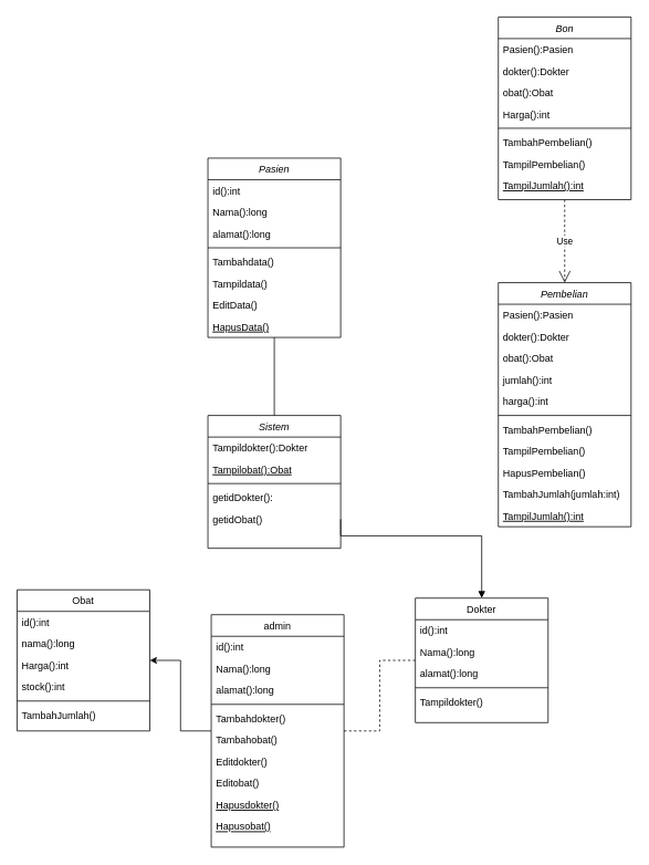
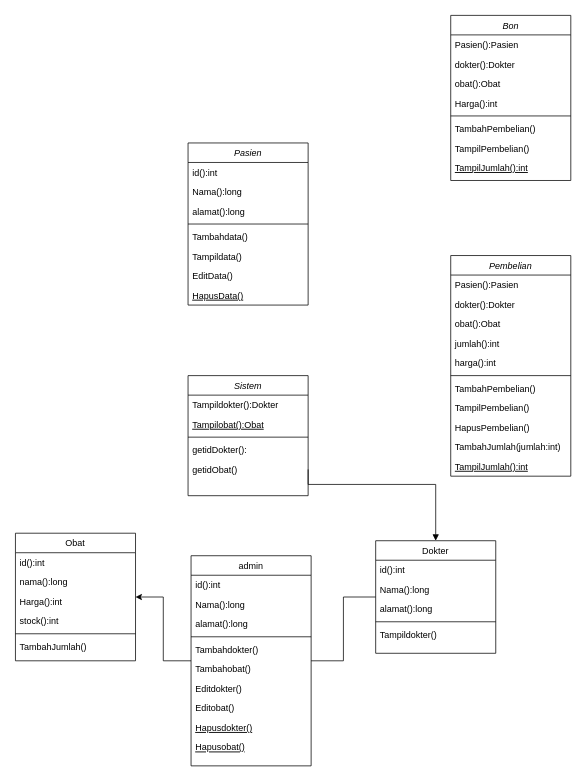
  <mxCell id="0" />
  <mxCell id="1" parent="0" />
  <mxCell id="2" value="Obat" style="swimlane;fontStyle=0;align=center;verticalAlign=top;childLayout=stackLayout;horizontal=1;startSize=26;horizontalStack=0;resizeParent=1;resizeLast=0;collapsible=1;marginBottom=0;rounded=0;shadow=0;strokeWidth=1;" vertex="1" parent="1"><mxGeometry x="20" y="710" width="160" height="170" as="geometry"><mxRectangle x="550" y="140" width="160" height="26" as="alternateBounds" /></mxGeometry></mxCell>
  <mxCell id="3" value="id():int" style="text;align=left;verticalAlign=top;spacingLeft=4;spacingRight=4;overflow=hidden;rotatable=0;points=[[0,0.5],[1,0.5]];portConstraint=eastwest;" vertex="1" parent="2"><mxGeometry y="26" width="160" height="26" as="geometry" /></mxCell>
  <mxCell id="4" value="nama():long" style="text;align=left;verticalAlign=top;spacingLeft=4;spacingRight=4;overflow=hidden;rotatable=0;points=[[0,0.5],[1,0.5]];portConstraint=eastwest;rounded=0;shadow=0;html=0;" vertex="1" parent="2"><mxGeometry y="52" width="160" height="26" as="geometry" /></mxCell>
  <mxCell id="5" value="Harga():int" style="text;align=left;verticalAlign=top;spacingLeft=4;spacingRight=4;overflow=hidden;rotatable=0;points=[[0,0.5],[1,0.5]];portConstraint=eastwest;rounded=0;shadow=0;html=0;" vertex="1" parent="2"><mxGeometry y="78" width="160" height="26" as="geometry" /></mxCell>
  <mxCell id="6" value="stock():int" style="text;align=left;verticalAlign=top;spacingLeft=4;spacingRight=4;overflow=hidden;rotatable=0;points=[[0,0.5],[1,0.5]];portConstraint=eastwest;rounded=0;shadow=0;html=0;" vertex="1" parent="2"><mxGeometry y="104" width="160" height="26" as="geometry" /></mxCell>
  <mxCell id="7" value="" style="line;html=1;strokeWidth=1;align=left;verticalAlign=middle;spacingTop=-1;spacingLeft=3;spacingRight=3;rotatable=0;labelPosition=right;points=[];portConstraint=eastwest;" vertex="1" parent="2"><mxGeometry y="130" width="160" height="8" as="geometry" /></mxCell>
  <mxCell id="8" value="TambahJumlah()" style="text;align=left;verticalAlign=top;spacingLeft=4;spacingRight=4;overflow=hidden;rotatable=0;points=[[0,0.5],[1,0.5]];portConstraint=eastwest;" vertex="1" parent="2"><mxGeometry y="138" width="160" height="26" as="geometry" /></mxCell>
  <mxCell id="9" value="Pasien" style="swimlane;fontStyle=2;align=center;verticalAlign=top;childLayout=stackLayout;horizontal=1;startSize=26;horizontalStack=0;resizeParent=1;resizeLast=0;collapsible=1;marginBottom=0;rounded=0;shadow=0;strokeWidth=1;" vertex="1" parent="1"><mxGeometry x="250" y="190" width="160" height="216" as="geometry"><mxRectangle x="230" y="140" width="160" height="26" as="alternateBounds" /></mxGeometry></mxCell>
  <mxCell id="10" value="id():int&#10;" style="text;align=left;verticalAlign=top;spacingLeft=4;spacingRight=4;overflow=hidden;rotatable=0;points=[[0,0.5],[1,0.5]];portConstraint=eastwest;" vertex="1" parent="9"><mxGeometry y="26" width="160" height="26" as="geometry" /></mxCell>
  <mxCell id="11" value="Nama():long" style="text;align=left;verticalAlign=top;spacingLeft=4;spacingRight=4;overflow=hidden;rotatable=0;points=[[0,0.5],[1,0.5]];portConstraint=eastwest;rounded=0;shadow=0;html=0;" vertex="1" parent="9"><mxGeometry y="52" width="160" height="26" as="geometry" /></mxCell>
  <mxCell id="12" value="alamat():long" style="text;align=left;verticalAlign=top;spacingLeft=4;spacingRight=4;overflow=hidden;rotatable=0;points=[[0,0.5],[1,0.5]];portConstraint=eastwest;rounded=0;shadow=0;html=0;" vertex="1" parent="9"><mxGeometry y="78" width="160" height="26" as="geometry" /></mxCell>
  <mxCell id="13" value="" style="line;html=1;strokeWidth=1;align=left;verticalAlign=middle;spacingTop=-1;spacingLeft=3;spacingRight=3;rotatable=0;labelPosition=right;points=[];portConstraint=eastwest;" vertex="1" parent="9"><mxGeometry y="104" width="160" height="8" as="geometry" /></mxCell>
  <mxCell id="14" value="Tambahdata()" style="text;align=left;verticalAlign=top;spacingLeft=4;spacingRight=4;overflow=hidden;rotatable=0;points=[[0,0.5],[1,0.5]];portConstraint=eastwest;" vertex="1" parent="9"><mxGeometry y="112" width="160" height="26" as="geometry" /></mxCell>
  <mxCell id="15" value="Tampildata()" style="text;align=left;verticalAlign=top;spacingLeft=4;spacingRight=4;overflow=hidden;rotatable=0;points=[[0,0.5],[1,0.5]];portConstraint=eastwest;" vertex="1" parent="9"><mxGeometry y="138" width="160" height="26" as="geometry" /></mxCell>
  <mxCell id="16" value="EditData()" style="text;align=left;verticalAlign=top;spacingLeft=4;spacingRight=4;overflow=hidden;rotatable=0;points=[[0,0.5],[1,0.5]];portConstraint=eastwest;" vertex="1" parent="9"><mxGeometry y="164" width="160" height="26" as="geometry" /></mxCell>
  <mxCell id="17" value="HapusData()" style="text;align=left;verticalAlign=top;spacingLeft=4;spacingRight=4;overflow=hidden;rotatable=0;points=[[0,0.5],[1,0.5]];portConstraint=eastwest;fontStyle=4" vertex="1" parent="9"><mxGeometry y="190" width="160" height="26" as="geometry" /></mxCell>
  <mxCell id="18" value="Dokter" style="swimlane;fontStyle=0;align=center;verticalAlign=top;childLayout=stackLayout;horizontal=1;startSize=26;horizontalStack=0;resizeParent=1;resizeLast=0;collapsible=1;marginBottom=0;rounded=0;shadow=0;strokeWidth=1;" vertex="1" parent="1"><mxGeometry x="500" y="720" width="160" height="150" as="geometry"><mxRectangle x="550" y="140" width="160" height="26" as="alternateBounds" /></mxGeometry></mxCell>
  <mxCell id="19" value="id():int" style="text;align=left;verticalAlign=top;spacingLeft=4;spacingRight=4;overflow=hidden;rotatable=0;points=[[0,0.5],[1,0.5]];portConstraint=eastwest;" vertex="1" parent="18"><mxGeometry y="26" width="160" height="26" as="geometry" /></mxCell>
  <mxCell id="20" value="Nama():long" style="text;align=left;verticalAlign=top;spacingLeft=4;spacingRight=4;overflow=hidden;rotatable=0;points=[[0,0.5],[1,0.5]];portConstraint=eastwest;rounded=0;shadow=0;html=0;" vertex="1" parent="18"><mxGeometry y="52" width="160" height="26" as="geometry" /></mxCell>
  <mxCell id="21" value="alamat():long" style="text;align=left;verticalAlign=top;spacingLeft=4;spacingRight=4;overflow=hidden;rotatable=0;points=[[0,0.5],[1,0.5]];portConstraint=eastwest;rounded=0;shadow=0;html=0;" vertex="1" parent="18"><mxGeometry y="78" width="160" height="26" as="geometry" /></mxCell>
  <mxCell id="22" value="" style="line;html=1;strokeWidth=1;align=left;verticalAlign=middle;spacingTop=-1;spacingLeft=3;spacingRight=3;rotatable=0;labelPosition=right;points=[];portConstraint=eastwest;" vertex="1" parent="18"><mxGeometry y="104" width="160" height="8" as="geometry" /></mxCell>
  <mxCell id="23" value="Tampildokter()" style="text;align=left;verticalAlign=top;spacingLeft=4;spacingRight=4;overflow=hidden;rotatable=0;points=[[0,0.5],[1,0.5]];portConstraint=eastwest;" vertex="1" parent="18"><mxGeometry y="112" width="160" height="26" as="geometry" /></mxCell>
  <mxCell id="24" value="admin" style="swimlane;fontStyle=0;align=center;verticalAlign=top;childLayout=stackLayout;horizontal=1;startSize=26;horizontalStack=0;resizeParent=1;resizeLast=0;collapsible=1;marginBottom=0;rounded=0;shadow=0;strokeWidth=1;" vertex="1" parent="1"><mxGeometry x="254" y="740" width="160" height="280" as="geometry"><mxRectangle x="550" y="140" width="160" height="26" as="alternateBounds" /></mxGeometry></mxCell>
  <mxCell id="25" value="id():int" style="text;align=left;verticalAlign=top;spacingLeft=4;spacingRight=4;overflow=hidden;rotatable=0;points=[[0,0.5],[1,0.5]];portConstraint=eastwest;" vertex="1" parent="24"><mxGeometry y="26" width="160" height="26" as="geometry" /></mxCell>
  <mxCell id="26" value="Nama():long" style="text;align=left;verticalAlign=top;spacingLeft=4;spacingRight=4;overflow=hidden;rotatable=0;points=[[0,0.5],[1,0.5]];portConstraint=eastwest;rounded=0;shadow=0;html=0;" vertex="1" parent="24"><mxGeometry y="52" width="160" height="26" as="geometry" /></mxCell>
  <mxCell id="27" value="alamat():long" style="text;align=left;verticalAlign=top;spacingLeft=4;spacingRight=4;overflow=hidden;rotatable=0;points=[[0,0.5],[1,0.5]];portConstraint=eastwest;rounded=0;shadow=0;html=0;" vertex="1" parent="24"><mxGeometry y="78" width="160" height="26" as="geometry" /></mxCell>
  <mxCell id="28" value="" style="line;html=1;strokeWidth=1;align=left;verticalAlign=middle;spacingTop=-1;spacingLeft=3;spacingRight=3;rotatable=0;labelPosition=right;points=[];portConstraint=eastwest;" vertex="1" parent="24"><mxGeometry y="104" width="160" height="8" as="geometry" /></mxCell>
  <mxCell id="29" value="Tambahdokter()" style="text;align=left;verticalAlign=top;spacingLeft=4;spacingRight=4;overflow=hidden;rotatable=0;points=[[0,0.5],[1,0.5]];portConstraint=eastwest;" vertex="1" parent="24"><mxGeometry y="112" width="160" height="26" as="geometry" /></mxCell>
  <mxCell id="30" value="Tambahobat()" style="text;align=left;verticalAlign=top;spacingLeft=4;spacingRight=4;overflow=hidden;rotatable=0;points=[[0,0.5],[1,0.5]];portConstraint=eastwest;" vertex="1" parent="24"><mxGeometry y="138" width="160" height="26" as="geometry" /></mxCell>
  <mxCell id="31" value="Editdokter()" style="text;align=left;verticalAlign=top;spacingLeft=4;spacingRight=4;overflow=hidden;rotatable=0;points=[[0,0.5],[1,0.5]];portConstraint=eastwest;" vertex="1" parent="24"><mxGeometry y="164" width="160" height="26" as="geometry" /></mxCell>
  <mxCell id="32" value="Editobat()" style="text;align=left;verticalAlign=top;spacingLeft=4;spacingRight=4;overflow=hidden;rotatable=0;points=[[0,0.5],[1,0.5]];portConstraint=eastwest;" vertex="1" parent="24"><mxGeometry y="190" width="160" height="26" as="geometry" /></mxCell>
  <mxCell id="33" value="Hapusdokter()" style="text;align=left;verticalAlign=top;spacingLeft=4;spacingRight=4;overflow=hidden;rotatable=0;points=[[0,0.5],[1,0.5]];portConstraint=eastwest;fontStyle=4" vertex="1" parent="24"><mxGeometry y="216" width="160" height="26" as="geometry" /></mxCell>
  <mxCell id="34" value="Hapusobat()" style="text;align=left;verticalAlign=top;spacingLeft=4;spacingRight=4;overflow=hidden;rotatable=0;points=[[0,0.5],[1,0.5]];portConstraint=eastwest;fontStyle=4" vertex="1" parent="24"><mxGeometry y="242" width="160" height="26" as="geometry" /></mxCell>
  <mxCell id="35" value="Pembelian" style="swimlane;fontStyle=2;align=center;verticalAlign=top;childLayout=stackLayout;horizontal=1;startSize=26;horizontalStack=0;resizeParent=1;resizeLast=0;collapsible=1;marginBottom=0;rounded=0;shadow=0;strokeWidth=1;" vertex="1" parent="1"><mxGeometry x="600" y="340" width="160" height="294" as="geometry"><mxRectangle x="230" y="140" width="160" height="26" as="alternateBounds" /></mxGeometry></mxCell>
  <mxCell id="36" value="Pasien():Pasien" style="text;align=left;verticalAlign=top;spacingLeft=4;spacingRight=4;overflow=hidden;rotatable=0;points=[[0,0.5],[1,0.5]];portConstraint=eastwest;" vertex="1" parent="35"><mxGeometry y="26" width="160" height="26" as="geometry" /></mxCell>
  <mxCell id="37" value="dokter():Dokter" style="text;align=left;verticalAlign=top;spacingLeft=4;spacingRight=4;overflow=hidden;rotatable=0;points=[[0,0.5],[1,0.5]];portConstraint=eastwest;rounded=0;shadow=0;html=0;" vertex="1" parent="35"><mxGeometry y="52" width="160" height="26" as="geometry" /></mxCell>
  <mxCell id="38" value="obat():Obat" style="text;align=left;verticalAlign=top;spacingLeft=4;spacingRight=4;overflow=hidden;rotatable=0;points=[[0,0.5],[1,0.5]];portConstraint=eastwest;rounded=0;shadow=0;html=0;" vertex="1" parent="35"><mxGeometry y="78" width="160" height="26" as="geometry" /></mxCell>
  <mxCell id="39" value="jumlah():int" style="text;align=left;verticalAlign=top;spacingLeft=4;spacingRight=4;overflow=hidden;rotatable=0;points=[[0,0.5],[1,0.5]];portConstraint=eastwest;rounded=0;shadow=0;html=0;" vertex="1" parent="35"><mxGeometry y="104" width="160" height="26" as="geometry" /></mxCell>
  <mxCell id="40" value="harga():int" style="text;align=left;verticalAlign=top;spacingLeft=4;spacingRight=4;overflow=hidden;rotatable=0;points=[[0,0.5],[1,0.5]];portConstraint=eastwest;rounded=0;shadow=0;html=0;" vertex="1" parent="35"><mxGeometry y="130" width="160" height="26" as="geometry" /></mxCell>
  <mxCell id="41" value="" style="line;html=1;strokeWidth=1;align=left;verticalAlign=middle;spacingTop=-1;spacingLeft=3;spacingRight=3;rotatable=0;labelPosition=right;points=[];portConstraint=eastwest;" vertex="1" parent="35"><mxGeometry y="156" width="160" height="8" as="geometry" /></mxCell>
  <mxCell id="42" value="TambahPembelian()" style="text;align=left;verticalAlign=top;spacingLeft=4;spacingRight=4;overflow=hidden;rotatable=0;points=[[0,0.5],[1,0.5]];portConstraint=eastwest;" vertex="1" parent="35"><mxGeometry y="164" width="160" height="26" as="geometry" /></mxCell>
  <mxCell id="43" value="TampilPembelian()" style="text;align=left;verticalAlign=top;spacingLeft=4;spacingRight=4;overflow=hidden;rotatable=0;points=[[0,0.5],[1,0.5]];portConstraint=eastwest;" vertex="1" parent="35"><mxGeometry y="190" width="160" height="26" as="geometry" /></mxCell>
  <mxCell id="44" value="HapusPembelian()" style="text;align=left;verticalAlign=top;spacingLeft=4;spacingRight=4;overflow=hidden;rotatable=0;points=[[0,0.5],[1,0.5]];portConstraint=eastwest;" vertex="1" parent="35"><mxGeometry y="216" width="160" height="26" as="geometry" /></mxCell>
  <mxCell id="45" value="TambahJumlah(jumlah:int)" style="text;align=left;verticalAlign=top;spacingLeft=4;spacingRight=4;overflow=hidden;rotatable=0;points=[[0,0.5],[1,0.5]];portConstraint=eastwest;" vertex="1" parent="35"><mxGeometry y="242" width="160" height="26" as="geometry" /></mxCell>
  <mxCell id="46" value="TampilJumlah():int" style="text;align=left;verticalAlign=top;spacingLeft=4;spacingRight=4;overflow=hidden;rotatable=0;points=[[0,0.5],[1,0.5]];portConstraint=eastwest;fontStyle=4" vertex="1" parent="35"><mxGeometry y="268" width="160" height="26" as="geometry" /></mxCell>
  <mxCell id="47" value="Sistem" style="swimlane;fontStyle=2;align=center;verticalAlign=top;childLayout=stackLayout;horizontal=1;startSize=26;horizontalStack=0;resizeParent=1;resizeLast=0;collapsible=1;marginBottom=0;rounded=0;shadow=0;strokeWidth=1;" vertex="1" parent="1"><mxGeometry x="250" y="500" width="160" height="160" as="geometry"><mxRectangle x="230" y="140" width="160" height="26" as="alternateBounds" /></mxGeometry></mxCell>
  <mxCell id="48" value="Tampildokter():Dokter" style="text;align=left;verticalAlign=top;spacingLeft=4;spacingRight=4;overflow=hidden;rotatable=0;points=[[0,0.5],[1,0.5]];portConstraint=eastwest;" vertex="1" parent="47"><mxGeometry y="26" width="160" height="26" as="geometry" /></mxCell>
  <mxCell id="49" value="Tampilobat():Obat" style="text;align=left;verticalAlign=top;spacingLeft=4;spacingRight=4;overflow=hidden;rotatable=0;points=[[0,0.5],[1,0.5]];portConstraint=eastwest;fontStyle=4" vertex="1" parent="47"><mxGeometry y="52" width="160" height="26" as="geometry" /></mxCell>
  <mxCell id="50" value="" style="line;html=1;strokeWidth=1;align=left;verticalAlign=middle;spacingTop=-1;spacingLeft=3;spacingRight=3;rotatable=0;labelPosition=right;points=[];portConstraint=eastwest;" vertex="1" parent="47"><mxGeometry y="78" width="160" height="8" as="geometry" /></mxCell>
  <mxCell id="51" value="getidDokter():" style="text;align=left;verticalAlign=top;spacingLeft=4;spacingRight=4;overflow=hidden;rotatable=0;points=[[0,0.5],[1,0.5]];portConstraint=eastwest;" vertex="1" parent="47"><mxGeometry y="86" width="160" height="26" as="geometry" /></mxCell>
  <mxCell id="52" value="getidObat()" style="text;align=left;verticalAlign=top;spacingLeft=4;spacingRight=4;overflow=hidden;rotatable=0;points=[[0,0.5],[1,0.5]];portConstraint=eastwest;" vertex="1" parent="47"><mxGeometry y="112" width="160" height="26" as="geometry" /></mxCell>
  <mxCell id="53" value="Bon" style="swimlane;fontStyle=2;align=center;verticalAlign=top;childLayout=stackLayout;horizontal=1;startSize=26;horizontalStack=0;resizeParent=1;resizeLast=0;collapsible=1;marginBottom=0;rounded=0;shadow=0;strokeWidth=1;" vertex="1" parent="1"><mxGeometry x="600" y="20" width="160" height="220" as="geometry"><mxRectangle x="230" y="140" width="160" height="26" as="alternateBounds" /></mxGeometry></mxCell>
  <mxCell id="54" value="Pasien():Pasien" style="text;align=left;verticalAlign=top;spacingLeft=4;spacingRight=4;overflow=hidden;rotatable=0;points=[[0,0.5],[1,0.5]];portConstraint=eastwest;" vertex="1" parent="53"><mxGeometry y="26" width="160" height="26" as="geometry" /></mxCell>
  <mxCell id="55" value="dokter():Dokter" style="text;align=left;verticalAlign=top;spacingLeft=4;spacingRight=4;overflow=hidden;rotatable=0;points=[[0,0.5],[1,0.5]];portConstraint=eastwest;rounded=0;shadow=0;html=0;" vertex="1" parent="53"><mxGeometry y="52" width="160" height="26" as="geometry" /></mxCell>
  <mxCell id="56" value="obat():Obat" style="text;align=left;verticalAlign=top;spacingLeft=4;spacingRight=4;overflow=hidden;rotatable=0;points=[[0,0.5],[1,0.5]];portConstraint=eastwest;rounded=0;shadow=0;html=0;" vertex="1" parent="53"><mxGeometry y="78" width="160" height="26" as="geometry" /></mxCell>
  <mxCell id="57" value="Harga():int" style="text;align=left;verticalAlign=top;spacingLeft=4;spacingRight=4;overflow=hidden;rotatable=0;points=[[0,0.5],[1,0.5]];portConstraint=eastwest;rounded=0;shadow=0;html=0;" vertex="1" parent="53"><mxGeometry y="104" width="160" height="26" as="geometry" /></mxCell>
  <mxCell id="58" value="" style="line;html=1;strokeWidth=1;align=left;verticalAlign=middle;spacingTop=-1;spacingLeft=3;spacingRight=3;rotatable=0;labelPosition=right;points=[];portConstraint=eastwest;" vertex="1" parent="53"><mxGeometry y="130" width="160" height="8" as="geometry" /></mxCell>
  <mxCell id="59" value="TambahPembelian()" style="text;align=left;verticalAlign=top;spacingLeft=4;spacingRight=4;overflow=hidden;rotatable=0;points=[[0,0.5],[1,0.5]];portConstraint=eastwest;" vertex="1" parent="53"><mxGeometry y="138" width="160" height="26" as="geometry" /></mxCell>
  <mxCell id="60" value="TampilPembelian()" style="text;align=left;verticalAlign=top;spacingLeft=4;spacingRight=4;overflow=hidden;rotatable=0;points=[[0,0.5],[1,0.5]];portConstraint=eastwest;" vertex="1" parent="53"><mxGeometry y="164" width="160" height="26" as="geometry" /></mxCell>
  <mxCell id="61" value="TampilJumlah():int" style="text;align=left;verticalAlign=top;spacingLeft=4;spacingRight=4;overflow=hidden;rotatable=0;points=[[0,0.5],[1,0.5]];portConstraint=eastwest;fontStyle=4" vertex="1" parent="53"><mxGeometry y="190" width="160" height="26" as="geometry" /></mxCell>
- <mxCell id="62" value="" style="endArrow=none;html=1;edgeStyle=orthogonalEdgeStyle;rounded=0;entryX=0.5;entryY=0;entryDx=0;entryDy=0;" edge="1" parent="1" source="9" target="47"><mxGeometry relative="1" as="geometry"><mxPoint x="330" y="410" as="sourcePoint" /><mxPoint x="420" y="470" as="targetPoint" /></mxGeometry></mxCell>
- <mxCell id="63" value="Use" style="endArrow=open;endSize=12;dashed=1;html=1;rounded=0;exitX=0.5;exitY=1;exitDx=0;exitDy=0;entryX=0.5;entryY=0;entryDx=0;entryDy=0;" edge="1" parent="1" source="53" target="35"><mxGeometry width="160" relative="1" as="geometry"><mxPoint x="600" y="300" as="sourcePoint" /><mxPoint x="760" y="300" as="targetPoint" /></mxGeometry></mxCell>
  <mxCell id="64" value="" style="endArrow=block;html=1;edgeStyle=orthogonalEdgeStyle;rounded=0;entryX=0.5;entryY=0;entryDx=0;entryDy=0;exitX=1;exitY=0.5;exitDx=0;exitDy=0;" edge="1" parent="1" source="52" target="18"><mxGeometry relative="1" as="geometry"><mxPoint x="414" y="634" as="sourcePoint" /><mxPoint x="584" y="674" as="targetPoint" /><Array as="points"><mxPoint x="580" y="645" /></Array></mxGeometry></mxCell>
  <mxCell id="65" value="" style="endArrow=classic;html=1;edgeStyle=orthogonalEdgeStyle;rounded=0;" edge="1" parent="1" source="24" target="2"><mxGeometry relative="1" as="geometry"><mxPoint x="260" y="635" as="sourcePoint" /><mxPoint x="110" y="720" as="targetPoint" /></mxGeometry></mxCell>
- <mxCell id="66" value="" style="endArrow=none;html=1;edgeStyle=orthogonalEdgeStyle;rounded=0;dashed=1;" edge="1" parent="1" source="24" target="18"><mxGeometry relative="1" as="geometry"><mxPoint x="264" y="909" as="sourcePoint" /><mxPoint x="190" y="805" as="targetPoint" /></mxGeometry></mxCell>
+ <mxCell id="66" value="" style="endArrow=none;html=1;edgeStyle=orthogonalEdgeStyle;rounded=0;" edge="1" parent="1" source="24" target="18"><mxGeometry relative="1" as="geometry"><mxPoint x="264" y="909" as="sourcePoint" /><mxPoint x="190" y="805" as="targetPoint" /></mxGeometry></mxCell>
